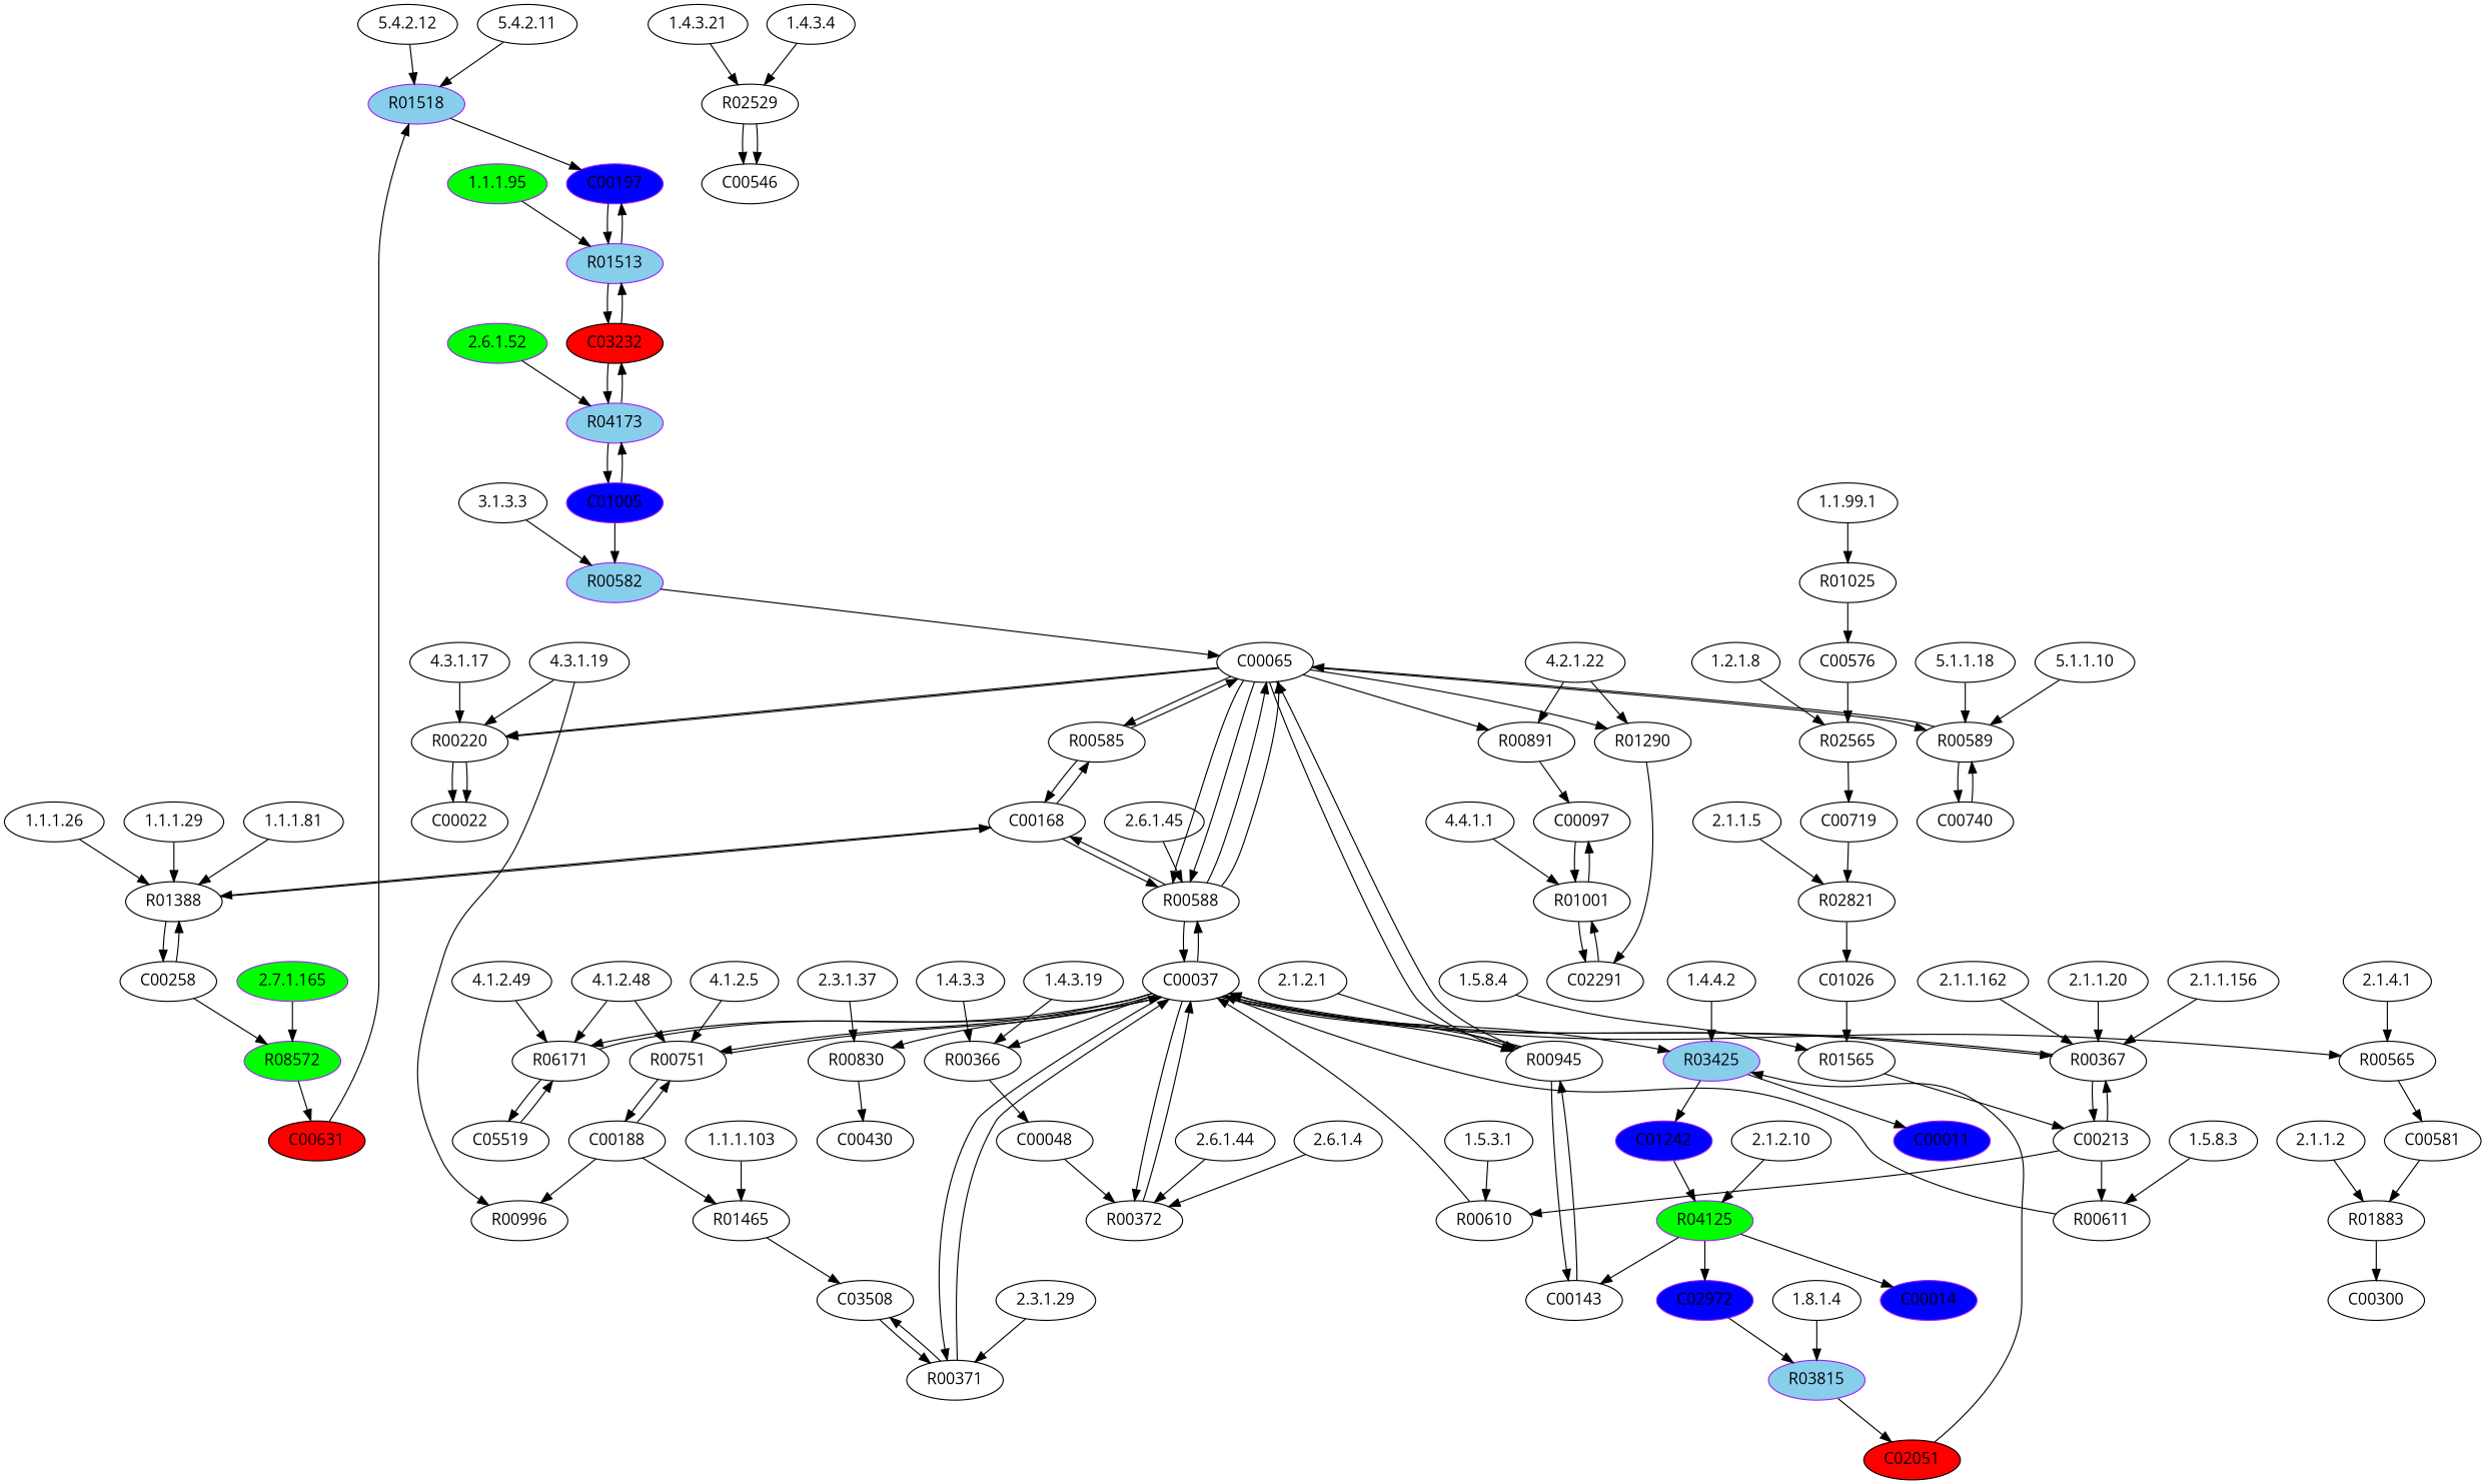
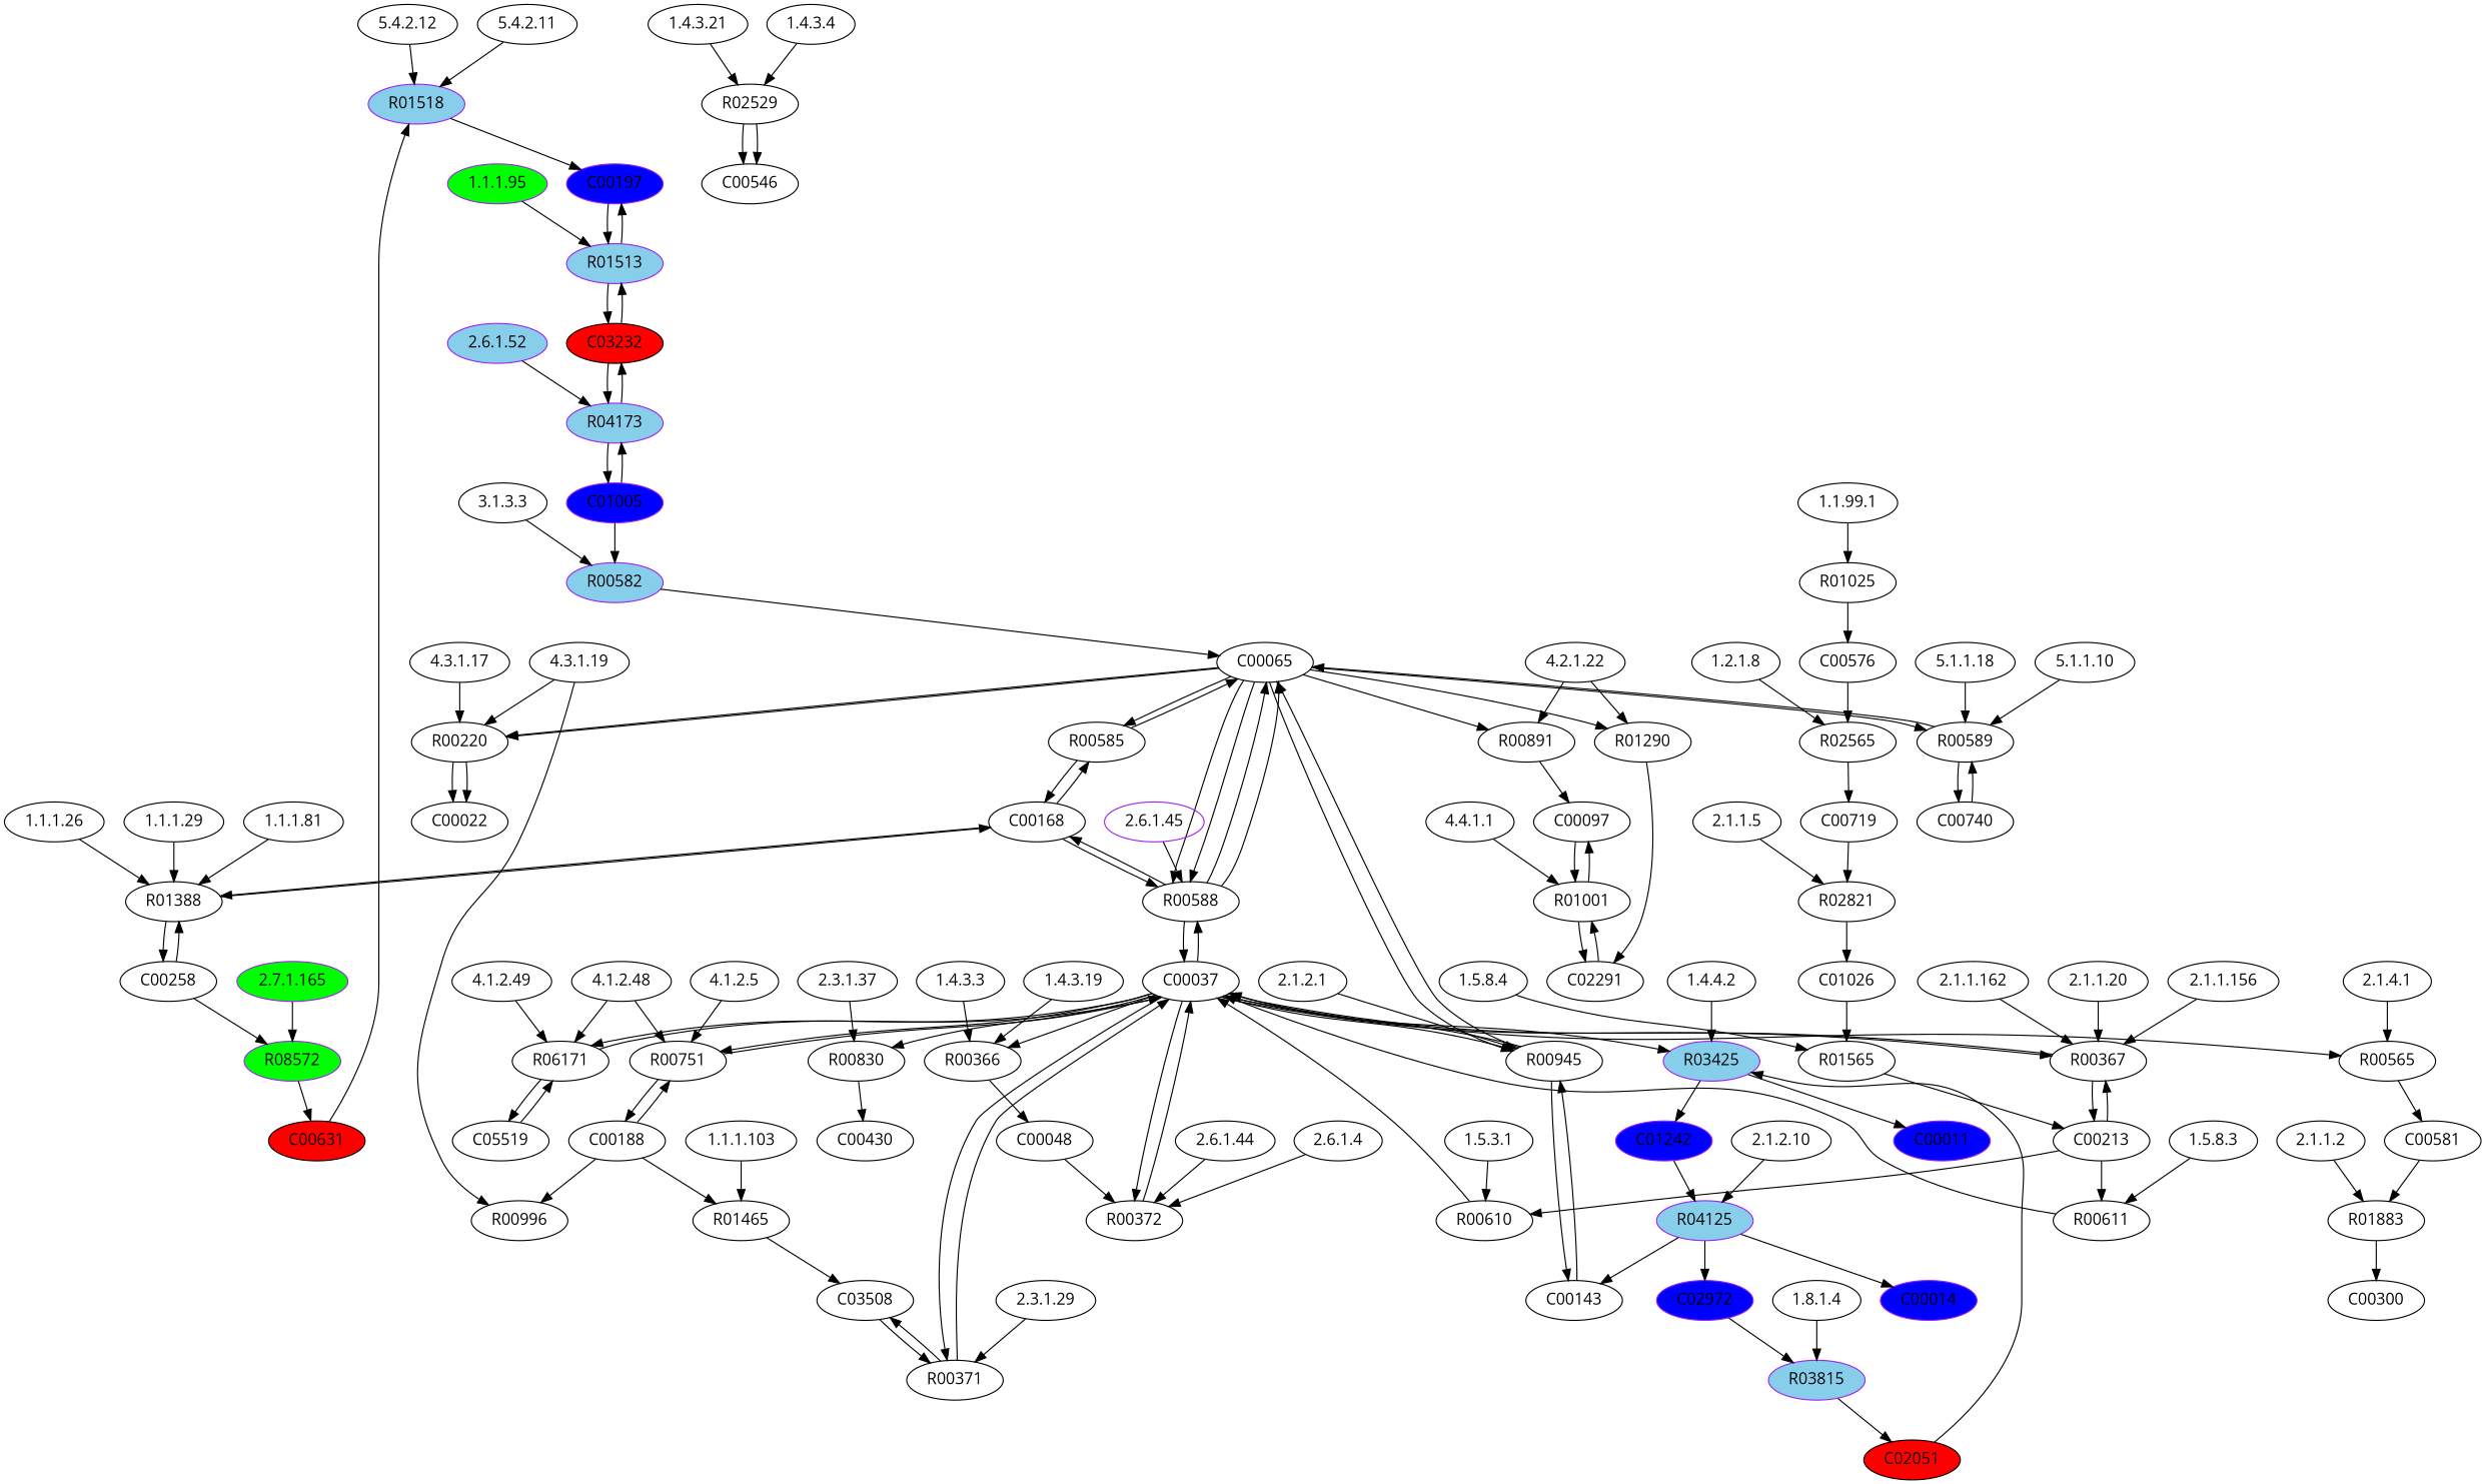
  digraph {
    fontname="Open Sans"
    node [fontname="Open Sans" type=E]
    edge [fontname="Open Sans"]
    R01518 [color=purple fillcolor=skyblue style=filled type=R]
    "5.4.2.12"
    C00197 [color=purple fillcolor=blue style=filled type=C]
    R00830 [type=R]
    "2.3.1.37"
    C00430 [type=C]
    R00582 [color=purple fillcolor=skyblue style=filled type=R]
    "3.1.3.3"
    C00065 [type=C]
    R01001 [type=R]
    "4.4.1.1"
    C02291 [type=C]
    C00097 [type=C]
    R00585 [type=R]
    C00168 [type=C]
    R00366 [type=R]
    "1.4.3.19"
    C00048 [type=C]
    R01565 [type=R]
    "1.5.8.4"
    C00213 [type=C]
    R00589 [type=R]
    "5.1.1.18"
    C00740 [type=C]
    R06171 [type=R]
    "4.1.2.48"
    R00751 [type=R]
    C00037 [type=C]
    C05519 [type=C]
    C00188 [type=C]
    R02821 [type=R]
    "2.1.1.5"
    C01026 [type=C]
    "1.1.1.95" [color=purple fillcolor=green style=filled]
    R01513 [color=purple fillcolor=skyblue style=filled type=R]
    C03232 [fillcolor=red style=filled type=C]
    R00367 [type=R]
    "2.1.1.156"
    R03815 [color=purple fillcolor=skyblue style=filled type=R]
    "1.8.1.4"
    C02051 [fillcolor=red style=filled type=C]
    "2.1.1.162"
    R02565 [type=R]
    "1.2.1.8"
    C00719 [type=C]
    "2.1.1.20"
    R01883 [type=R]
    "2.1.1.2"
    C00300 [type=C]
    R01388 [type=R]
    "1.1.1.29"
    C00258 [type=C]
-   "2.6.1.52" [color=purple fillcolor=green style=filled]
+   "2.6.1.52" [color=purple fillcolor=skyblue style=filled]
    R04173 [color=purple fillcolor=skyblue style=filled type=R]
    C01005 [color=purple fillcolor=blue style=filled type=C]
    R00220 [type=R]
    "4.3.1.19"
    R00996 [type=R]
    C00022 [type=C]
    R01465 [type=R]
    "1.1.1.103"
    C03508 [type=C]
    R00610 [type=R]
    "1.5.3.1"
    R02529 [type=R]
    "1.4.3.21"
    C00546 [type=C]
    R00611 [type=R]
    "1.5.8.3"
    R00588 [type=R]
-   "2.6.1.45"
+   "2.6.1.45" [color=purple]
    "1.4.3.4"
    R00372 [type=R]
    "2.6.1.44"
    "2.7.1.165" [color=purple fillcolor=green style=filled]
    R08572 [color=purple fillcolor=green style=filled type=R]
    C00631 [fillcolor=red style=filled type=C]
    "2.6.1.4"
    "5.1.1.10"
    R00945 [type=R]
    "2.1.2.1"
    C00143 [type=C]
    "4.3.1.17"
    "4.1.2.5"
-   R04125 [color=purple fillcolor=green style=filled type=R]
+   R04125 [color=purple fillcolor=skyblue style=filled type=R]
    "2.1.2.10"
    C02972 [color=purple fillcolor=blue style=filled type=C]
    C00014 [color=purple fillcolor=blue style=filled type=C]
    R00891 [type=R]
    "4.2.1.22"
    R01290 [type=R]
    "4.1.2.49"
    "1.1.1.81"
    R00565 [type=R]
    "2.1.4.1"
    C00581 [type=C]
    R03425 [color=purple fillcolor=skyblue style=filled type=R]
    "1.4.4.2"
    C00011 [color=purple fillcolor=blue style=filled type=C]
    C01242 [color=purple fillcolor=blue style=filled type=C]
    R01025 [type=R]
    "1.1.99.1"
    C00576 [type=C]
    R00371 [type=R]
    "2.3.1.29"
    "1.1.1.26"
    "5.4.2.11"
    "1.4.3.3"
    R01518 -> C00197
    "5.4.2.12" -> R01518
    C00197 -> R01513
    R00830 -> C00430
    "2.3.1.37" -> R00830
    R00582 -> C00065
    "3.1.3.3" -> R00582
    C00065 -> R00585
    C00065 -> R00589
    C00065 -> R00220
    C00065 -> R00220
    C00065 -> R00588
    C00065 -> R00588
    C00065 -> R00945
    C00065 -> R00891
    C00065 -> R01290
    R01001 -> C02291
    R01001 -> C00097
    "4.4.1.1" -> R01001
    C02291 -> R01001
    C00097 -> R01001
    R00585 -> C00065
    R00585 -> C00168
    C00168 -> R00585
    C00168 -> R01388
    C00168 -> R00588
    R00366 -> C00048
    "1.4.3.19" -> R00366
    C00048 -> R00372
    R01565 -> C00213
    "1.5.8.4" -> R01565
    C00213 -> R00367
    C00213 -> R00610
    C00213 -> R00611
    R00589 -> C00065
    R00589 -> C00740
    "5.1.1.18" -> R00589
    C00740 -> R00589
    R06171 -> C00037
    R06171 -> C05519
    "4.1.2.48" -> R06171
    "4.1.2.48" -> R00751
    R00751 -> C00037
    R00751 -> C00188
    C00037 -> R00830
    C00037 -> R00366
    C00037 -> R06171
    C00037 -> R00751
    C00037 -> R00367
    C00037 -> R00588
    C00037 -> R00372
    C00037 -> R00945
    C00037 -> R00565
    C00037 -> R03425
    C00037 -> R00371
    C05519 -> R06171
    C00188 -> R00751
    C00188 -> R00996
    C00188 -> R01465
    R02821 -> C01026
    "2.1.1.5" -> R02821
    C01026 -> R01565
    "1.1.1.95" -> R01513
    R01513 -> C00197
    R01513 -> C03232
    C03232 -> R01513
    C03232 -> R04173
    R00367 -> C00213
    R00367 -> C00037
    "2.1.1.156" -> R00367
    R03815 -> C02051
    "1.8.1.4" -> R03815
    C02051 -> R03425
    "2.1.1.162" -> R00367
    R02565 -> C00719
    "1.2.1.8" -> R02565
    C00719 -> R02821
    "2.1.1.20" -> R00367
    R01883 -> C00300
    "2.1.1.2" -> R01883
    R01388 -> C00168
    R01388 -> C00258
    "1.1.1.29" -> R01388
    C00258 -> R01388
    C00258 -> R08572
    "2.6.1.52" -> R04173
    R04173 -> C03232
    R04173 -> C01005
    C01005 -> R00582
    C01005 -> R04173
    R00220 -> C00022
    R00220 -> C00022
    "4.3.1.19" -> R00220
    "4.3.1.19" -> R00996
    R01465 -> C03508
    "1.1.1.103" -> R01465
    C03508 -> R00371
    R00610 -> C00037
    "1.5.3.1" -> R00610
    R02529 -> C00546
    R02529 -> C00546
    "1.4.3.21" -> R02529
    R00611 -> C00037
    "1.5.8.3" -> R00611
    R00588 -> C00065
    R00588 -> C00065
    R00588 -> C00168
    R00588 -> C00037
    "2.6.1.45" -> R00588
    "1.4.3.4" -> R02529
    R00372 -> C00037
    "2.6.1.44" -> R00372
    "2.7.1.165" -> R08572
    R08572 -> C00631
    C00631 -> R01518
    "2.6.1.4" -> R00372
    "5.1.1.10" -> R00589
    R00945 -> C00065
    R00945 -> C00037
    R00945 -> C00143
    "2.1.2.1" -> R00945
    C00143 -> R00945
    "4.3.1.17" -> R00220
    "4.1.2.5" -> R00751
    R04125 -> C00143
    R04125 -> C02972
    R04125 -> C00014
    "2.1.2.10" -> R04125
    C02972 -> R03815
    R00891 -> C00097
    "4.2.1.22" -> R00891
    "4.2.1.22" -> R01290
    R01290 -> C02291
    "4.1.2.49" -> R06171
    "1.1.1.81" -> R01388
    R00565 -> C00581
    "2.1.4.1" -> R00565
    C00581 -> R01883
    R03425 -> C00011
    R03425 -> C01242
    "1.4.4.2" -> R03425
    C01242 -> R04125
    R01025 -> C00576
    "1.1.99.1" -> R01025
    C00576 -> R02565
    R00371 -> C00037
    R00371 -> C03508
    "2.3.1.29" -> R00371
    "1.1.1.26" -> R01388
    "5.4.2.11" -> R01518
    "1.4.3.3" -> R00366
  }
